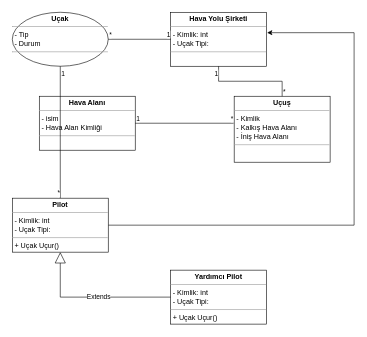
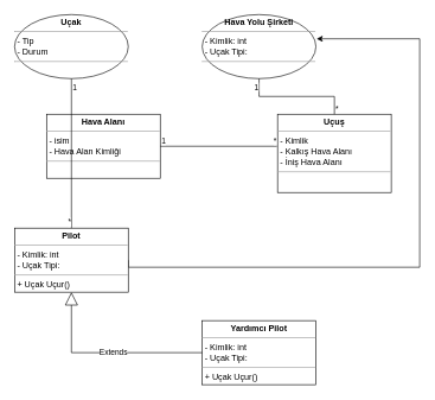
  <mxCell id="0" />
  <mxCell id="1" parent="0" />
- <mxCell id="2" value="&lt;p style=&quot;margin:0px;margin-top:4px;text-align:center;&quot;&gt;&lt;b&gt;Hava Yolu Şirketi&lt;/b&gt;&lt;/p&gt;&lt;hr size=&quot;1&quot;&gt;&lt;p style=&quot;margin:0px;margin-left:4px;&quot;&gt;- Kimlik: int&lt;/p&gt;&lt;p style=&quot;margin:0px;margin-left:4px;&quot;&gt;- Uçak Tipi:&amp;nbsp;&lt;/p&gt;&lt;hr size=&quot;1&quot;&gt;&lt;p style=&quot;margin:0px;margin-left:4px;&quot;&gt;&lt;br&gt;&lt;/p&gt;" style="verticalAlign=top;align=left;overflow=fill;fontSize=12;fontFamily=Helvetica;html=1;whiteSpace=wrap;" parent="1" vertex="1"><mxGeometry x="284" y="20" width="160" height="90" as="geometry" /></mxCell>
+ <mxCell id="2" value="&lt;p style=&quot;margin:0px;margin-top:4px;text-align:center;&quot;&gt;&lt;b&gt;Hava Yolu Şirketi&lt;/b&gt;&lt;/p&gt;&lt;hr size=&quot;1&quot;&gt;&lt;p style=&quot;margin:0px;margin-left:4px;&quot;&gt;- Kimlik: int&lt;/p&gt;&lt;p style=&quot;margin:0px;margin-left:4px;&quot;&gt;- Uçak Tipi:&amp;nbsp;&lt;/p&gt;&lt;hr size=&quot;1&quot;&gt;&lt;p style=&quot;margin:0px;margin-left:4px;&quot;&gt;&lt;br&gt;&lt;/p&gt;" style="ellipse;verticalAlign=top;align=left;overflow=fill;fontSize=12;fontFamily=Helvetica;html=1;whiteSpace=wrap;" parent="1" vertex="1"><mxGeometry x="284" y="20" width="160" height="90" as="geometry" /></mxCell>
  <mxCell id="3" style="edgeStyle=orthogonalEdgeStyle;rounded=0;orthogonalLoop=1;jettySize=auto;html=1;exitX=1;exitY=0.5;exitDx=0;exitDy=0;entryX=1.006;entryY=0.378;entryDx=0;entryDy=0;entryPerimeter=0;" edge="1" parent="1" source="4" target="2"><mxGeometry relative="1" as="geometry"><Array as="points"><mxPoint x="590" y="375" /><mxPoint x="590" y="54" /></Array></mxGeometry></mxCell>
- <mxCell id="4" value="&lt;p style=&quot;margin:0px;margin-top:4px;text-align:center;&quot;&gt;&lt;b&gt;Pilot&lt;/b&gt;&lt;/p&gt;&lt;hr size=&quot;1&quot;&gt;&lt;p style=&quot;margin:0px;margin-left:4px;&quot;&gt;- Kimlik: int&lt;/p&gt;&lt;p style=&quot;margin:0px;margin-left:4px;&quot;&gt;- Uçak Tipi:&amp;nbsp;&lt;/p&gt;&lt;hr size=&quot;1&quot;&gt;&lt;p style=&quot;margin:0px;margin-left:4px;&quot;&gt;+ Uçak Uçur()&lt;/p&gt;" style="verticalAlign=top;align=left;overflow=fill;fontSize=12;fontFamily=Helvetica;html=1;whiteSpace=wrap;" vertex="1" parent="1"><mxGeometry x="20" y="330" width="160" height="90" as="geometry" /></mxCell>
+ <mxCell id="4" value="&lt;p style=&quot;margin:0px;margin-top:4px;text-align:center;&quot;&gt;&lt;b&gt;Pilot&lt;/b&gt;&lt;/p&gt;&lt;hr size=&quot;1&quot;&gt;&lt;p style=&quot;margin:0px;margin-left:4px;&quot;&gt;- Kimlik: int&lt;/p&gt;&lt;p style=&quot;margin:0px;margin-left:4px;&quot;&gt;- Uçak Tipi:&amp;nbsp;&lt;/p&gt;&lt;hr size=&quot;1&quot;&gt;&lt;p style=&quot;margin:0px;margin-left:4px;&quot;&gt;+ Uçak Uçur()&lt;/p&gt;" style="verticalAlign=top;align=left;overflow=fill;fontSize=12;fontFamily=Helvetica;html=1;whiteSpace=wrap;" vertex="1" parent="1"><mxGeometry x="20" y="320" width="160" height="90" as="geometry" /></mxCell>
  <mxCell id="5" value="&lt;p style=&quot;margin:0px;margin-top:4px;text-align:center;&quot;&gt;&lt;b&gt;Yardımcı Pilot&lt;/b&gt;&lt;/p&gt;&lt;hr size=&quot;1&quot;&gt;&lt;p style=&quot;margin:0px;margin-left:4px;&quot;&gt;- Kimlik: int&lt;/p&gt;&lt;p style=&quot;margin:0px;margin-left:4px;&quot;&gt;- Uçak Tipi:&amp;nbsp;&lt;/p&gt;&lt;hr size=&quot;1&quot;&gt;&lt;p style=&quot;margin:0px;margin-left:4px;&quot;&gt;+ Uçak Uçur()&lt;br&gt;&lt;/p&gt;" style="verticalAlign=top;align=left;overflow=fill;fontSize=12;fontFamily=Helvetica;html=1;whiteSpace=wrap;" vertex="1" parent="1"><mxGeometry x="284" y="450" width="160" height="90" as="geometry" /></mxCell>
  <mxCell id="6" value="&lt;p style=&quot;margin:0px;margin-top:4px;text-align:center;&quot;&gt;&lt;b&gt;Uçak&lt;/b&gt;&lt;/p&gt;&lt;hr size=&quot;1&quot;&gt;&lt;p style=&quot;margin:0px;margin-left:4px;&quot;&gt;- Tip&lt;/p&gt;&lt;p style=&quot;margin:0px;margin-left:4px;&quot;&gt;- Durum&amp;nbsp;&lt;/p&gt;&lt;hr size=&quot;1&quot;&gt;&lt;p style=&quot;margin:0px;margin-left:4px;&quot;&gt;&lt;br&gt;&lt;/p&gt;" style="ellipse;verticalAlign=top;align=left;overflow=fill;fontSize=12;fontFamily=Helvetica;html=1;whiteSpace=wrap;" vertex="1" parent="1"><mxGeometry x="20" y="20" width="160" height="90" as="geometry" /></mxCell>
  <mxCell id="7" value="&lt;p style=&quot;margin:0px;margin-top:4px;text-align:center;&quot;&gt;&lt;b&gt;Hava Alanı&lt;/b&gt;&lt;/p&gt;&lt;hr size=&quot;1&quot;&gt;&lt;p style=&quot;margin:0px;margin-left:4px;&quot;&gt;- isim&lt;/p&gt;&lt;p style=&quot;margin:0px;margin-left:4px;&quot;&gt;- Hava Alan Kimliği&amp;nbsp;&lt;/p&gt;&lt;hr size=&quot;1&quot;&gt;&lt;p style=&quot;margin:0px;margin-left:4px;&quot;&gt;&lt;br&gt;&lt;/p&gt;" style="verticalAlign=top;align=left;overflow=fill;fontSize=12;fontFamily=Helvetica;html=1;whiteSpace=wrap;" vertex="1" parent="1"><mxGeometry x="65" y="160" width="160" height="90" as="geometry" /></mxCell>
  <mxCell id="8" value="&lt;p style=&quot;margin:0px;margin-top:4px;text-align:center;&quot;&gt;&lt;b&gt;Uçuş&lt;/b&gt;&lt;/p&gt;&lt;hr size=&quot;1&quot;&gt;&lt;p style=&quot;margin:0px;margin-left:4px;&quot;&gt;- Kimlik&lt;/p&gt;&lt;p style=&quot;margin:0px;margin-left:4px;&quot;&gt;- Kalkış Hava Alanı&lt;/p&gt;&lt;p style=&quot;margin:0px;margin-left:4px;&quot;&gt;- İniş Hava Alanı&amp;nbsp;&lt;/p&gt;&lt;hr size=&quot;1&quot;&gt;&lt;p style=&quot;margin:0px;margin-left:4px;&quot;&gt;&lt;br&gt;&lt;/p&gt;" style="verticalAlign=top;align=left;overflow=fill;fontSize=12;fontFamily=Helvetica;html=1;whiteSpace=wrap;" vertex="1" parent="1"><mxGeometry x="390" y="160" width="160" height="110" as="geometry" /></mxCell>
- <mxCell id="9" value="" style="endArrow=none;html=1;edgeStyle=orthogonalEdgeStyle;rounded=0;exitX=1;exitY=0.5;exitDx=0;exitDy=0;entryX=0;entryY=0.5;entryDx=0;entryDy=0;" edge="1" parent="1" source="6" target="2"><mxGeometry relative="1" as="geometry"><mxPoint x="190" y="80" as="sourcePoint" /><mxPoint x="350" y="80" as="targetPoint" /></mxGeometry></mxCell>
- <mxCell id="10" value="*" style="edgeLabel;resizable=0;html=1;align=left;verticalAlign=bottom;" connectable="0" vertex="1" parent="9"><mxGeometry x="-1" relative="1" as="geometry" /></mxCell>
- <mxCell id="11" value="1" style="edgeLabel;resizable=0;html=1;align=right;verticalAlign=bottom;" connectable="0" vertex="1" parent="9"><mxGeometry x="1" relative="1" as="geometry" /></mxCell>
  <mxCell id="12" value="" style="endArrow=none;html=1;edgeStyle=orthogonalEdgeStyle;rounded=0;entryX=0.5;entryY=1;entryDx=0;entryDy=0;" edge="1" parent="1" source="8" target="2"><mxGeometry relative="1" as="geometry"><mxPoint x="340" y="140" as="sourcePoint" /><mxPoint x="500" y="140" as="targetPoint" /></mxGeometry></mxCell>
  <mxCell id="13" value="*" style="edgeLabel;resizable=0;html=1;align=left;verticalAlign=bottom;" connectable="0" vertex="1" parent="12"><mxGeometry x="-1" relative="1" as="geometry" /></mxCell>
  <mxCell id="14" value="1" style="edgeLabel;resizable=0;html=1;align=right;verticalAlign=bottom;" connectable="0" vertex="1" parent="12"><mxGeometry x="1" relative="1" as="geometry"><mxPoint y="20" as="offset" /></mxGeometry></mxCell>
  <mxCell id="15" value="" style="endArrow=none;html=1;edgeStyle=orthogonalEdgeStyle;rounded=0;exitX=1;exitY=0.5;exitDx=0;exitDy=0;entryX=-0.006;entryY=0.409;entryDx=0;entryDy=0;entryPerimeter=0;" edge="1" parent="1" source="7" target="8"><mxGeometry relative="1" as="geometry"><mxPoint x="240" y="210" as="sourcePoint" /><mxPoint x="400" y="210" as="targetPoint" /></mxGeometry></mxCell>
  <mxCell id="16" value="1" style="edgeLabel;resizable=0;html=1;align=left;verticalAlign=bottom;" connectable="0" vertex="1" parent="15"><mxGeometry x="-1" relative="1" as="geometry" /></mxCell>
  <mxCell id="17" value="*" style="edgeLabel;resizable=0;html=1;align=right;verticalAlign=bottom;" connectable="0" vertex="1" parent="15"><mxGeometry x="1" relative="1" as="geometry" /></mxCell>
  <mxCell id="18" value="Extends" style="endArrow=block;endSize=16;endFill=0;html=1;rounded=0;entryX=0.5;entryY=1;entryDx=0;entryDy=0;exitX=0;exitY=0.5;exitDx=0;exitDy=0;" edge="1" parent="1" source="5" target="4"><mxGeometry x="-0.072" width="160" relative="1" as="geometry"><mxPoint x="280" y="470" as="sourcePoint" /><mxPoint x="440" y="470" as="targetPoint" /><Array as="points"><mxPoint x="100" y="495" /></Array><mxPoint as="offset" /></mxGeometry></mxCell>
  <mxCell id="19" value="" style="endArrow=none;html=1;edgeStyle=orthogonalEdgeStyle;rounded=0;exitX=0.5;exitY=1;exitDx=0;exitDy=0;entryX=0.5;entryY=0;entryDx=0;entryDy=0;" edge="1" parent="1" source="6" target="4"><mxGeometry relative="1" as="geometry"><mxPoint x="0" y="210" as="sourcePoint" /><mxPoint x="160" y="210" as="targetPoint" /></mxGeometry></mxCell>
  <mxCell id="20" value="1" style="edgeLabel;resizable=0;html=1;align=left;verticalAlign=bottom;" connectable="0" vertex="1" parent="19"><mxGeometry x="-1" relative="1" as="geometry"><mxPoint y="20" as="offset" /></mxGeometry></mxCell>
  <mxCell id="21" value="*" style="edgeLabel;resizable=0;html=1;align=right;verticalAlign=bottom;" connectable="0" vertex="1" parent="19"><mxGeometry x="1" relative="1" as="geometry" /></mxCell>
